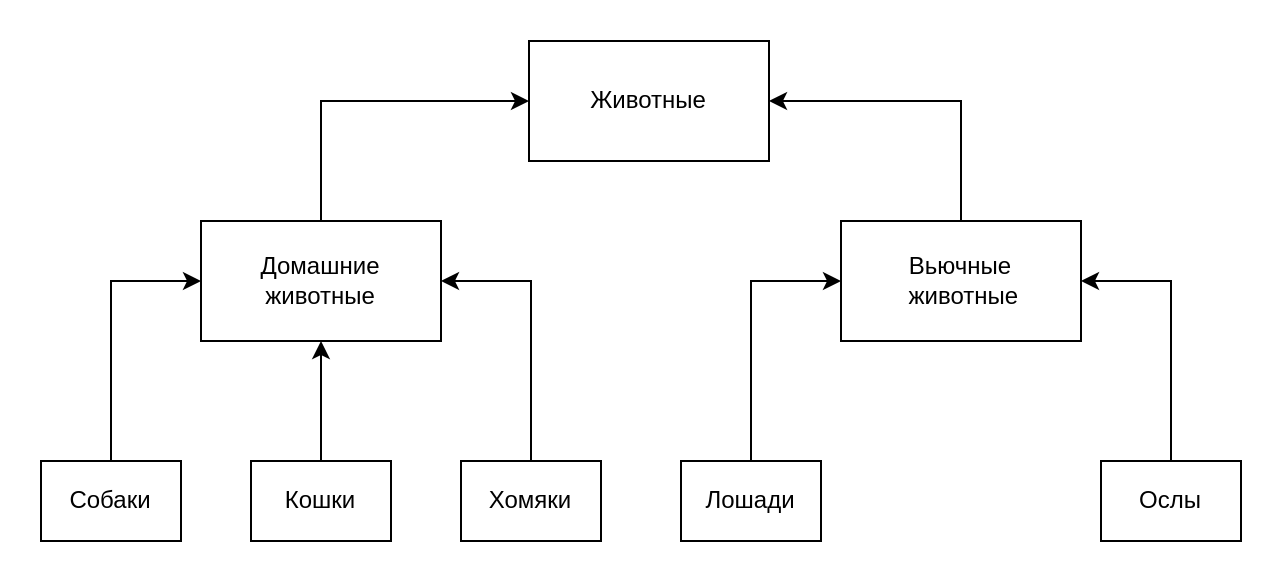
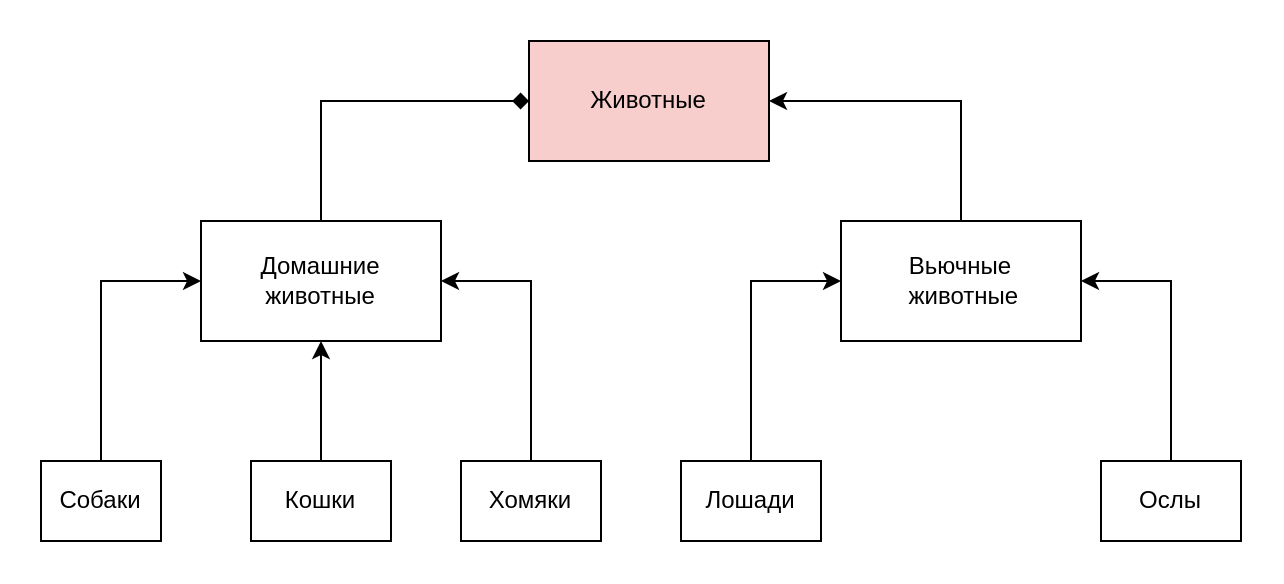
  <mxCell id="0" />
  <mxCell id="1" parent="0" />
- <mxCell id="2" value="Животные" style="rounded=0;whiteSpace=wrap;html=1;" vertex="1" parent="1"><mxGeometry x="264" y="20" width="120" height="60" as="geometry" /></mxCell>
- <mxCell id="3" style="edgeStyle=orthogonalEdgeStyle;rounded=0;orthogonalLoop=1;jettySize=auto;html=1;exitX=0.5;exitY=0;exitDx=0;exitDy=0;entryX=0;entryY=0.5;entryDx=0;entryDy=0;" edge="1" parent="1" source="4" target="2"><mxGeometry relative="1" as="geometry" /></mxCell>
+ <mxCell id="2" value="Животные" style="rounded=0;whiteSpace=wrap;html=1;fillColor=#f8cecc;" vertex="1" parent="1"><mxGeometry x="264" y="20" width="120" height="60" as="geometry" /></mxCell>
+ <mxCell id="3" style="edgeStyle=orthogonalEdgeStyle;rounded=0;orthogonalLoop=1;jettySize=auto;html=1;exitX=0.5;exitY=0;exitDx=0;exitDy=0;entryX=0;entryY=0.5;entryDx=0;entryDy=0;endArrow=diamond;" edge="1" parent="1" source="4" target="2"><mxGeometry relative="1" as="geometry" /></mxCell>
  <mxCell id="4" value="Домашние&lt;br&gt;животные" style="rounded=0;whiteSpace=wrap;html=1;" vertex="1" parent="1"><mxGeometry x="100" y="110" width="120" height="60" as="geometry" /></mxCell>
  <mxCell id="5" style="edgeStyle=orthogonalEdgeStyle;rounded=0;orthogonalLoop=1;jettySize=auto;html=1;exitX=0.5;exitY=0;exitDx=0;exitDy=0;entryX=1;entryY=0.5;entryDx=0;entryDy=0;" edge="1" parent="1" source="6" target="2"><mxGeometry relative="1" as="geometry" /></mxCell>
  <mxCell id="6" value="Вьючные&lt;br&gt;&amp;nbsp;животные" style="rounded=0;whiteSpace=wrap;html=1;" vertex="1" parent="1"><mxGeometry x="420" y="110" width="120" height="60" as="geometry" /></mxCell>
  <mxCell id="7" style="edgeStyle=orthogonalEdgeStyle;rounded=0;orthogonalLoop=1;jettySize=auto;html=1;exitX=0.5;exitY=0;exitDx=0;exitDy=0;entryX=0;entryY=0.5;entryDx=0;entryDy=0;" edge="1" parent="1" source="8" target="4"><mxGeometry relative="1" as="geometry" /></mxCell>
- <mxCell id="8" value="Собаки" style="rounded=0;whiteSpace=wrap;html=1;" vertex="1" parent="1"><mxGeometry x="20" y="230" width="70" height="40" as="geometry" /></mxCell>
+ <mxCell id="8" value="Собаки" style="rounded=0;whiteSpace=wrap;html=1;" vertex="1" parent="1"><mxGeometry x="20" y="230" width="60" height="40" as="geometry" /></mxCell>
  <mxCell id="9" style="edgeStyle=orthogonalEdgeStyle;rounded=0;orthogonalLoop=1;jettySize=auto;html=1;entryX=0.5;entryY=1;entryDx=0;entryDy=0;" edge="1" parent="1" source="10" target="4"><mxGeometry relative="1" as="geometry" /></mxCell>
  <mxCell id="10" value="Кошки" style="rounded=0;whiteSpace=wrap;html=1;" vertex="1" parent="1"><mxGeometry x="125" y="230" width="70" height="40" as="geometry" /></mxCell>
  <mxCell id="11" style="edgeStyle=orthogonalEdgeStyle;rounded=0;orthogonalLoop=1;jettySize=auto;html=1;exitX=0.5;exitY=0;exitDx=0;exitDy=0;entryX=1;entryY=0.5;entryDx=0;entryDy=0;" edge="1" parent="1" source="12" target="4"><mxGeometry relative="1" as="geometry" /></mxCell>
  <mxCell id="12" value="Хомяки" style="rounded=0;whiteSpace=wrap;html=1;" vertex="1" parent="1"><mxGeometry x="230" y="230" width="70" height="40" as="geometry" /></mxCell>
  <mxCell id="13" style="edgeStyle=orthogonalEdgeStyle;rounded=0;orthogonalLoop=1;jettySize=auto;html=1;exitX=0.5;exitY=0;exitDx=0;exitDy=0;entryX=0;entryY=0.5;entryDx=0;entryDy=0;" edge="1" parent="1" source="14" target="6"><mxGeometry relative="1" as="geometry" /></mxCell>
  <mxCell id="14" value="Лошади" style="rounded=0;whiteSpace=wrap;html=1;" vertex="1" parent="1"><mxGeometry x="340" y="230" width="70" height="40" as="geometry" /></mxCell>
  <mxCell id="15" style="edgeStyle=orthogonalEdgeStyle;rounded=0;orthogonalLoop=1;jettySize=auto;html=1;exitX=0.5;exitY=0;exitDx=0;exitDy=0;entryX=1;entryY=0.5;entryDx=0;entryDy=0;" edge="1" parent="1" source="16" target="6"><mxGeometry relative="1" as="geometry" /></mxCell>
  <mxCell id="16" value="Ослы" style="rounded=0;whiteSpace=wrap;html=1;" vertex="1" parent="1"><mxGeometry x="550" y="230" width="70" height="40" as="geometry" /></mxCell>
